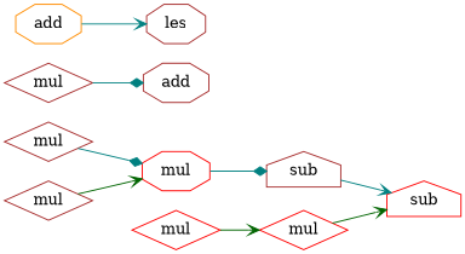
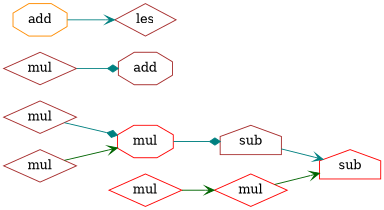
  digraph {
    rankdir=LR
    node [color=brown shape=diamond]
    edge [color=teal arrowhead=vee]
    n1 [label=mul]
    n2 [label=mul color=red shape=octagon]
    n3 [label=mul]
    n4 [label=sub shape=house]
    n5 [label=sub color=red shape=house]
    n6 [label=mul color=red]
    n7 [label=mul color=red]
    n8 [label=mul]
    n9 [label=add shape=octagon]
    n10 [label=add color=darkorange shape=octagon]
-   n11 [label=les shape=octagon]
+   n11 [label=les]
    n1 -> n2 [arrowhead=diamond]
    n2 -> n4 [arrowhead=diamond]
    n3 -> n2 [color=darkgreen]
    n4 -> n5
    n6 -> n7 [color=darkgreen]
    n7 -> n5 [color=darkgreen]
    n8 -> n9 [arrowhead=diamond]
    n10 -> n11
  }
